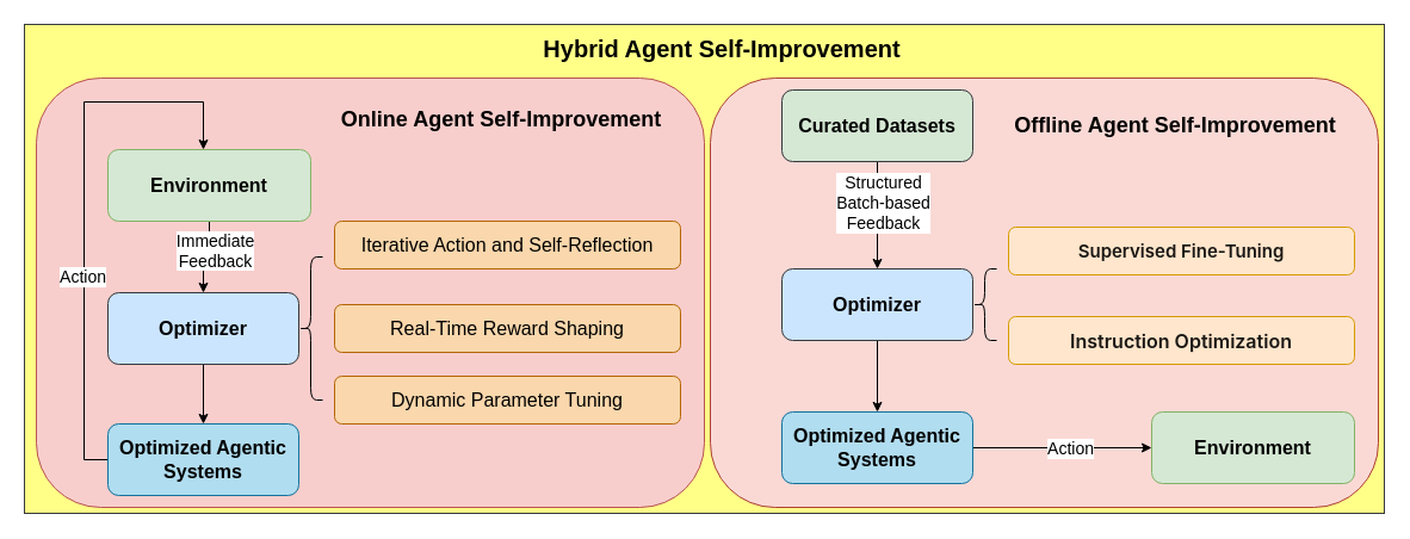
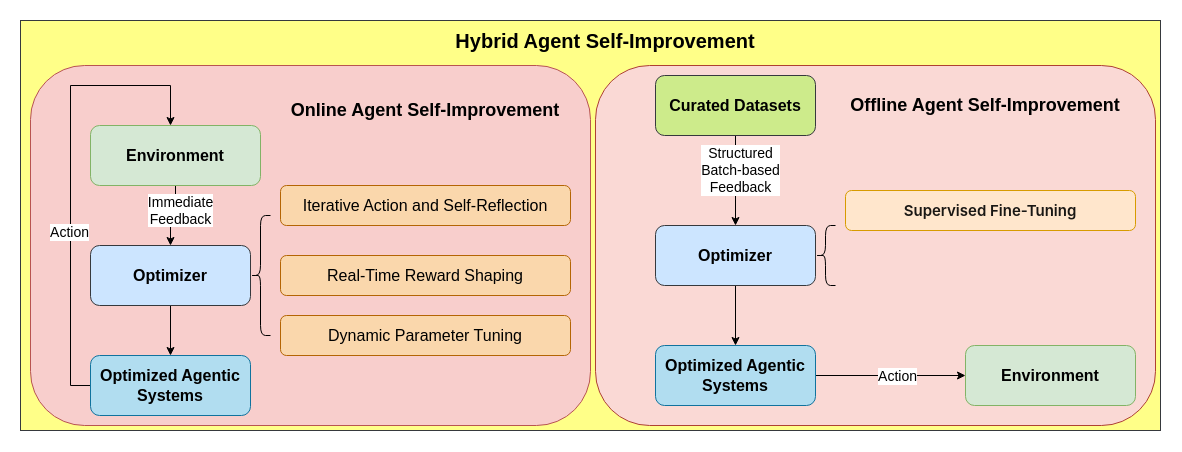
  <mxCell id="0" />
  <mxCell id="1" parent="0" />
  <mxCell id="2" value="" style="rounded=0;whiteSpace=wrap;html=1;fillColor=#ffff88;strokeColor=#36393d;" vertex="1" parent="1"><mxGeometry x="20" y="20" width="1140" height="410" as="geometry" /></mxCell>
  <mxCell id="3" value="" style="rounded=1;whiteSpace=wrap;html=1;fillColor=#fad9d5;strokeColor=#ae4132;" vertex="1" parent="1"><mxGeometry x="595" y="65" width="560" height="360" as="geometry" /></mxCell>
  <mxCell id="4" value="" style="rounded=1;whiteSpace=wrap;html=1;fillColor=#f8cecc;strokeColor=#b85450;" vertex="1" parent="1"><mxGeometry x="30" y="65" width="560" height="360" as="geometry" /></mxCell>
  <mxCell id="5" value="" style="edgeStyle=orthogonalEdgeStyle;rounded=0;orthogonalLoop=1;jettySize=auto;html=1;" edge="1" parent="1" source="7" target="9"><mxGeometry relative="1" as="geometry" /></mxCell>
  <mxCell id="6" value="&lt;font style=&quot;font-size: 14px;&quot;&gt;Immediate&lt;/font&gt;&lt;div&gt;&lt;font style=&quot;font-size: 14px;&quot;&gt;Feedback&lt;/font&gt;&lt;/div&gt;" style="edgeLabel;html=1;align=center;verticalAlign=middle;resizable=0;points=[];" vertex="1" connectable="0" parent="5"><mxGeometry x="-0.25" y="4" relative="1" as="geometry"><mxPoint as="offset" /></mxGeometry></mxCell>
  <mxCell id="7" value="&lt;font style=&quot;font-size: 16px;&quot;&gt;&lt;b&gt;Environment&lt;/b&gt;&lt;/font&gt;" style="rounded=1;whiteSpace=wrap;html=1;fillColor=#d5e8d4;strokeColor=#82b366;" vertex="1" parent="1"><mxGeometry x="90" y="125" width="170" height="60" as="geometry" /></mxCell>
  <mxCell id="8" value="" style="edgeStyle=orthogonalEdgeStyle;rounded=0;orthogonalLoop=1;jettySize=auto;html=1;" edge="1" parent="1" source="9" target="12"><mxGeometry relative="1" as="geometry" /></mxCell>
  <mxCell id="9" value="&lt;font style=&quot;font-size: 16px;&quot;&gt;&lt;b&gt;Optimizer&lt;/b&gt;&lt;/font&gt;" style="rounded=1;whiteSpace=wrap;html=1;fillColor=#cce5ff;strokeColor=#36393d;" vertex="1" parent="1"><mxGeometry x="90" y="245" width="160" height="60" as="geometry" /></mxCell>
  <mxCell id="10" value="" style="edgeStyle=orthogonalEdgeStyle;rounded=0;orthogonalLoop=1;jettySize=auto;html=1;" edge="1" parent="1"><mxGeometry relative="1" as="geometry"><mxPoint x="100" y="385" as="sourcePoint" /><mxPoint x="170" y="125" as="targetPoint" /><Array as="points"><mxPoint x="70" y="385" /><mxPoint x="70" y="85" /><mxPoint x="170" y="85" /></Array></mxGeometry></mxCell>
  <mxCell id="11" value="&lt;font style=&quot;font-size: 14px;&quot;&gt;Action&lt;/font&gt;" style="edgeLabel;html=1;align=center;verticalAlign=middle;resizable=0;points=[];" vertex="1" connectable="0" parent="10"><mxGeometry x="-0.217" y="2" relative="1" as="geometry"><mxPoint as="offset" /></mxGeometry></mxCell>
  <mxCell id="12" value="&lt;font style=&quot;font-size: 16px;&quot;&gt;&lt;b&gt;Optimized Agentic&lt;/b&gt;&lt;/font&gt;&lt;div&gt;&lt;font style=&quot;font-size: 16px;&quot;&gt;&lt;b&gt;Systems&lt;/b&gt;&lt;/font&gt;&lt;/div&gt;" style="rounded=1;whiteSpace=wrap;html=1;fillColor=#b1ddf0;strokeColor=#10739e;" vertex="1" parent="1"><mxGeometry x="90" y="355" width="160" height="60" as="geometry" /></mxCell>
  <mxCell id="13" value="" style="shape=curlyBracket;whiteSpace=wrap;html=1;rounded=1;labelPosition=left;verticalLabelPosition=middle;align=right;verticalAlign=middle;" vertex="1" parent="1"><mxGeometry x="250" y="215" width="20" height="120" as="geometry" /></mxCell>
  <mxCell id="14" value="&lt;p style=&quot;margin: 0px; font-variant-numeric: normal; font-variant-east-asian: normal; font-variant-alternates: normal; font-size-adjust: none; font-kerning: auto; font-optical-sizing: auto; font-feature-settings: normal; font-variation-settings: normal; font-variant-position: normal; font-variant-emoji: normal; font-stretch: normal; line-height: normal; text-align: start;&quot; class=&quot;p1&quot;&gt;&lt;font style=&quot;font-size: 16px;&quot;&gt;Iterative Action and Self-Reflection&lt;/font&gt;&lt;/p&gt;" style="rounded=1;whiteSpace=wrap;html=1;fillColor=#fad7ac;strokeColor=#b46504;" vertex="1" parent="1"><mxGeometry x="280" y="185" width="290" height="40" as="geometry" /></mxCell>
  <mxCell id="15" value="&lt;p style=&quot;margin: 0px; font-variant-numeric: normal; font-variant-east-asian: normal; font-variant-alternates: normal; font-size-adjust: none; font-kerning: auto; font-optical-sizing: auto; font-feature-settings: normal; font-variation-settings: normal; font-variant-position: normal; font-variant-emoji: normal; font-stretch: normal; line-height: normal; text-align: start;&quot; class=&quot;p1&quot;&gt;&lt;font style=&quot;font-size: 16px;&quot;&gt;Real-Time Reward Shaping&lt;/font&gt;&lt;/p&gt;" style="rounded=1;whiteSpace=wrap;html=1;fillColor=#fad7ac;strokeColor=#b46504;" vertex="1" parent="1"><mxGeometry x="280" y="255" width="290" height="40" as="geometry" /></mxCell>
  <mxCell id="16" value="&lt;p style=&quot;margin: 0px; font-variant-numeric: normal; font-variant-east-asian: normal; font-variant-alternates: normal; font-size-adjust: none; font-kerning: auto; font-optical-sizing: auto; font-feature-settings: normal; font-variation-settings: normal; font-variant-position: normal; font-variant-emoji: normal; font-stretch: normal; line-height: normal; text-align: start;&quot; class=&quot;p1&quot;&gt;&lt;font style=&quot;font-size: 16px;&quot;&gt;Dynamic Parameter Tuning&lt;/font&gt;&lt;/p&gt;" style="rounded=1;whiteSpace=wrap;html=1;fillColor=#fad7ac;strokeColor=#b46504;" vertex="1" parent="1"><mxGeometry x="280" y="315" width="290" height="40" as="geometry" /></mxCell>
  <mxCell id="17" value="" style="edgeStyle=orthogonalEdgeStyle;rounded=0;orthogonalLoop=1;jettySize=auto;html=1;" edge="1" parent="1" source="19" target="21"><mxGeometry relative="1" as="geometry" /></mxCell>
  <mxCell id="18" value="&lt;span style=&quot;font-size: 14px;&quot;&gt;Structured&lt;/span&gt;&lt;div&gt;&lt;span style=&quot;font-size: 14px;&quot;&gt;Batch-based&lt;/span&gt;&lt;/div&gt;&lt;div&gt;&lt;span style=&quot;font-size: 14px;&quot;&gt;Feedback&lt;/span&gt;&lt;/div&gt;" style="edgeLabel;html=1;align=center;verticalAlign=middle;resizable=0;points=[];" vertex="1" connectable="0" parent="17"><mxGeometry x="-0.25" y="4" relative="1" as="geometry"><mxPoint as="offset" /></mxGeometry></mxCell>
- <mxCell id="19" value="&lt;font style=&quot;font-size: 16px;&quot;&gt;&lt;b&gt;Curated Datasets&lt;/b&gt;&lt;/font&gt;" style="rounded=1;whiteSpace=wrap;html=1;fillColor=#d5e8d4;strokeColor=#36393d;" vertex="1" parent="1"><mxGeometry x="655" y="75" width="160" height="60" as="geometry" /></mxCell>
+ <mxCell id="19" value="&lt;font style=&quot;font-size: 16px;&quot;&gt;&lt;b&gt;Curated Datasets&lt;/b&gt;&lt;/font&gt;" style="rounded=1;whiteSpace=wrap;html=1;fillColor=#cdeb8b;strokeColor=#36393d;" vertex="1" parent="1"><mxGeometry x="655" y="75" width="160" height="60" as="geometry" /></mxCell>
  <mxCell id="20" value="" style="edgeStyle=orthogonalEdgeStyle;rounded=0;orthogonalLoop=1;jettySize=auto;html=1;" edge="1" parent="1" source="21" target="24"><mxGeometry relative="1" as="geometry" /></mxCell>
  <mxCell id="21" value="&lt;font style=&quot;font-size: 16px;&quot;&gt;&lt;b&gt;Optimizer&lt;/b&gt;&lt;/font&gt;" style="rounded=1;whiteSpace=wrap;html=1;fillColor=#cce5ff;strokeColor=#36393d;" vertex="1" parent="1"><mxGeometry x="655" y="225" width="160" height="60" as="geometry" /></mxCell>
  <mxCell id="22" value="" style="edgeStyle=orthogonalEdgeStyle;rounded=0;orthogonalLoop=1;jettySize=auto;html=1;" edge="1" parent="1" source="24"><mxGeometry relative="1" as="geometry"><mxPoint x="965" y="375" as="targetPoint" /></mxGeometry></mxCell>
  <mxCell id="23" value="&lt;font style=&quot;font-size: 14px;&quot;&gt;Action&lt;/font&gt;" style="edgeLabel;html=1;align=center;verticalAlign=middle;resizable=0;points=[];" vertex="1" connectable="0" parent="22"><mxGeometry x="0.336" relative="1" as="geometry"><mxPoint x="-19" as="offset" /></mxGeometry></mxCell>
  <mxCell id="24" value="&lt;font style=&quot;font-size: 16px;&quot;&gt;&lt;b&gt;Optimized Agentic&lt;/b&gt;&lt;/font&gt;&lt;div&gt;&lt;font style=&quot;font-size: 16px;&quot;&gt;&lt;b&gt;Systems&lt;/b&gt;&lt;/font&gt;&lt;/div&gt;" style="rounded=1;whiteSpace=wrap;html=1;fillColor=#b1ddf0;strokeColor=#10739e;" vertex="1" parent="1"><mxGeometry x="655" y="345" width="160" height="60" as="geometry" /></mxCell>
  <mxCell id="25" value="" style="shape=curlyBracket;whiteSpace=wrap;html=1;rounded=1;labelPosition=left;verticalLabelPosition=middle;align=right;verticalAlign=middle;" vertex="1" parent="1"><mxGeometry x="815" y="225" width="20" height="60" as="geometry" /></mxCell>
  <mxCell id="26" value="&lt;p style=&quot;margin: 0px; font-variant-numeric: normal; font-variant-east-asian: normal; font-variant-alternates: normal; font-size-adjust: none; font-kerning: auto; font-optical-sizing: auto; font-feature-settings: normal; font-variation-settings: normal; font-variant-position: normal; font-variant-emoji: normal; font-stretch: normal; line-height: normal; text-align: start;&quot; class=&quot;p1&quot;&gt;&lt;span style=&quot;margin: 0px; padding: 0px; border: 0px; font-weight: 600; font-size: 15px; line-height: inherit; font-family: &amp;quot;PingFang SC&amp;quot;, -apple-system, BlinkMacSystemFont, &amp;quot;Segoe UI&amp;quot;, Roboto, Ubuntu, &amp;quot;Helvetica Neue&amp;quot;, Helvetica, Arial, &amp;quot;Hiragino Sans GB&amp;quot;, &amp;quot;Microsoft YaHei UI&amp;quot;, &amp;quot;Microsoft YaHei&amp;quot;, &amp;quot;Source Han Sans CN&amp;quot;, sans-serif; font-size-adjust: inherit; font-kerning: inherit; font-variant-alternates: inherit; font-variant-ligatures: inherit; font-variant-numeric: inherit; font-variant-east-asian: inherit; font-variant-position: inherit; font-variant-emoji: inherit; font-feature-settings: inherit; font-optical-sizing: inherit; font-variation-settings: inherit; vertical-align: baseline; caret-color: rgba(0, 0, 0, 0.9); color: rgba(0, 0, 0, 0.9);&quot;&gt;Supervised Fine-Tuning&lt;/span&gt;&lt;/p&gt;" style="rounded=1;whiteSpace=wrap;html=1;fillColor=#ffe6cc;strokeColor=#d79b00;" vertex="1" parent="1"><mxGeometry x="845" y="190" width="290" height="40" as="geometry" /></mxCell>
- <mxCell id="27" value="&lt;p style=&quot;margin: 0px; font-variant-numeric: normal; font-variant-east-asian: normal; font-variant-alternates: normal; font-size-adjust: none; font-kerning: auto; font-optical-sizing: auto; font-feature-settings: normal; font-variation-settings: normal; font-variant-position: normal; font-variant-emoji: normal; font-stretch: normal; line-height: normal; text-align: start;&quot; class=&quot;p1&quot;&gt;&lt;span style=&quot;margin: 0px; padding: 0px; border: 0px; font-weight: 600; line-height: inherit; font-family: &amp;quot;PingFang SC&amp;quot;, -apple-system, BlinkMacSystemFont, &amp;quot;Segoe UI&amp;quot;, Roboto, Ubuntu, &amp;quot;Helvetica Neue&amp;quot;, Helvetica, Arial, &amp;quot;Hiragino Sans GB&amp;quot;, &amp;quot;Microsoft YaHei UI&amp;quot;, &amp;quot;Microsoft YaHei&amp;quot;, &amp;quot;Source Han Sans CN&amp;quot;, sans-serif; font-size-adjust: inherit; font-kerning: inherit; font-variant-alternates: inherit; font-variant-ligatures: inherit; font-variant-numeric: inherit; font-variant-east-asian: inherit; font-variant-position: inherit; font-variant-emoji: inherit; font-feature-settings: inherit; font-optical-sizing: inherit; font-variation-settings: inherit; vertical-align: baseline; caret-color: rgba(0, 0, 0, 0.9); color: rgba(0, 0, 0, 0.9);&quot;&gt;&lt;font style=&quot;font-size: 16px;&quot;&gt;Instruction Optimization&lt;/font&gt;&lt;/span&gt;&lt;/p&gt;" style="rounded=1;whiteSpace=wrap;html=1;fillColor=#ffe6cc;strokeColor=#d79b00;" vertex="1" parent="1"><mxGeometry x="845" y="265" width="290" height="40" as="geometry" /></mxCell>
  <mxCell id="28" value="&lt;font style=&quot;font-size: 16px;&quot;&gt;&lt;b&gt;Environment&lt;/b&gt;&lt;/font&gt;" style="rounded=1;whiteSpace=wrap;html=1;fillColor=#d5e8d4;strokeColor=#82b366;" vertex="1" parent="1"><mxGeometry x="965" y="345" width="170" height="60" as="geometry" /></mxCell>
- <mxCell id="29" value="&lt;font style=&quot;font-size: 18px;&quot;&gt;&lt;b&gt;Online Agent Self-Improvement&lt;/b&gt;&lt;/font&gt;" style="text;html=1;align=center;verticalAlign=middle;whiteSpace=wrap;rounded=0;" vertex="1" parent="1"><mxGeometry x="255" y="85" width="330" height="30" as="geometry" /></mxCell>
+ <mxCell id="29" value="&lt;font style=&quot;font-size: 18px;&quot;&gt;&lt;b&gt;Online Agent Self-Improvement&lt;/b&gt;&lt;/font&gt;" style="text;html=1;align=center;verticalAlign=middle;whiteSpace=wrap;rounded=0;" vertex="1" parent="1"><mxGeometry x="260" y="95" width="330" height="30" as="geometry" /></mxCell>
  <mxCell id="30" value="&lt;font style=&quot;font-size: 18px;&quot;&gt;&lt;b&gt;Offline Agent Self-Improvement&lt;/b&gt;&lt;/font&gt;" style="text;html=1;align=center;verticalAlign=middle;whiteSpace=wrap;rounded=0;" vertex="1" parent="1"><mxGeometry x="825" y="90" width="320" height="30" as="geometry" /></mxCell>
  <mxCell id="31" value="&lt;font style=&quot;font-size: 20px;&quot;&gt;&lt;b&gt;Hybrid Agent Self-Improvement&lt;/b&gt;&lt;/font&gt;" style="text;html=1;align=center;verticalAlign=middle;whiteSpace=wrap;rounded=0;" vertex="1" parent="1"><mxGeometry x="440" y="25" width="330" height="30" as="geometry" /></mxCell>
